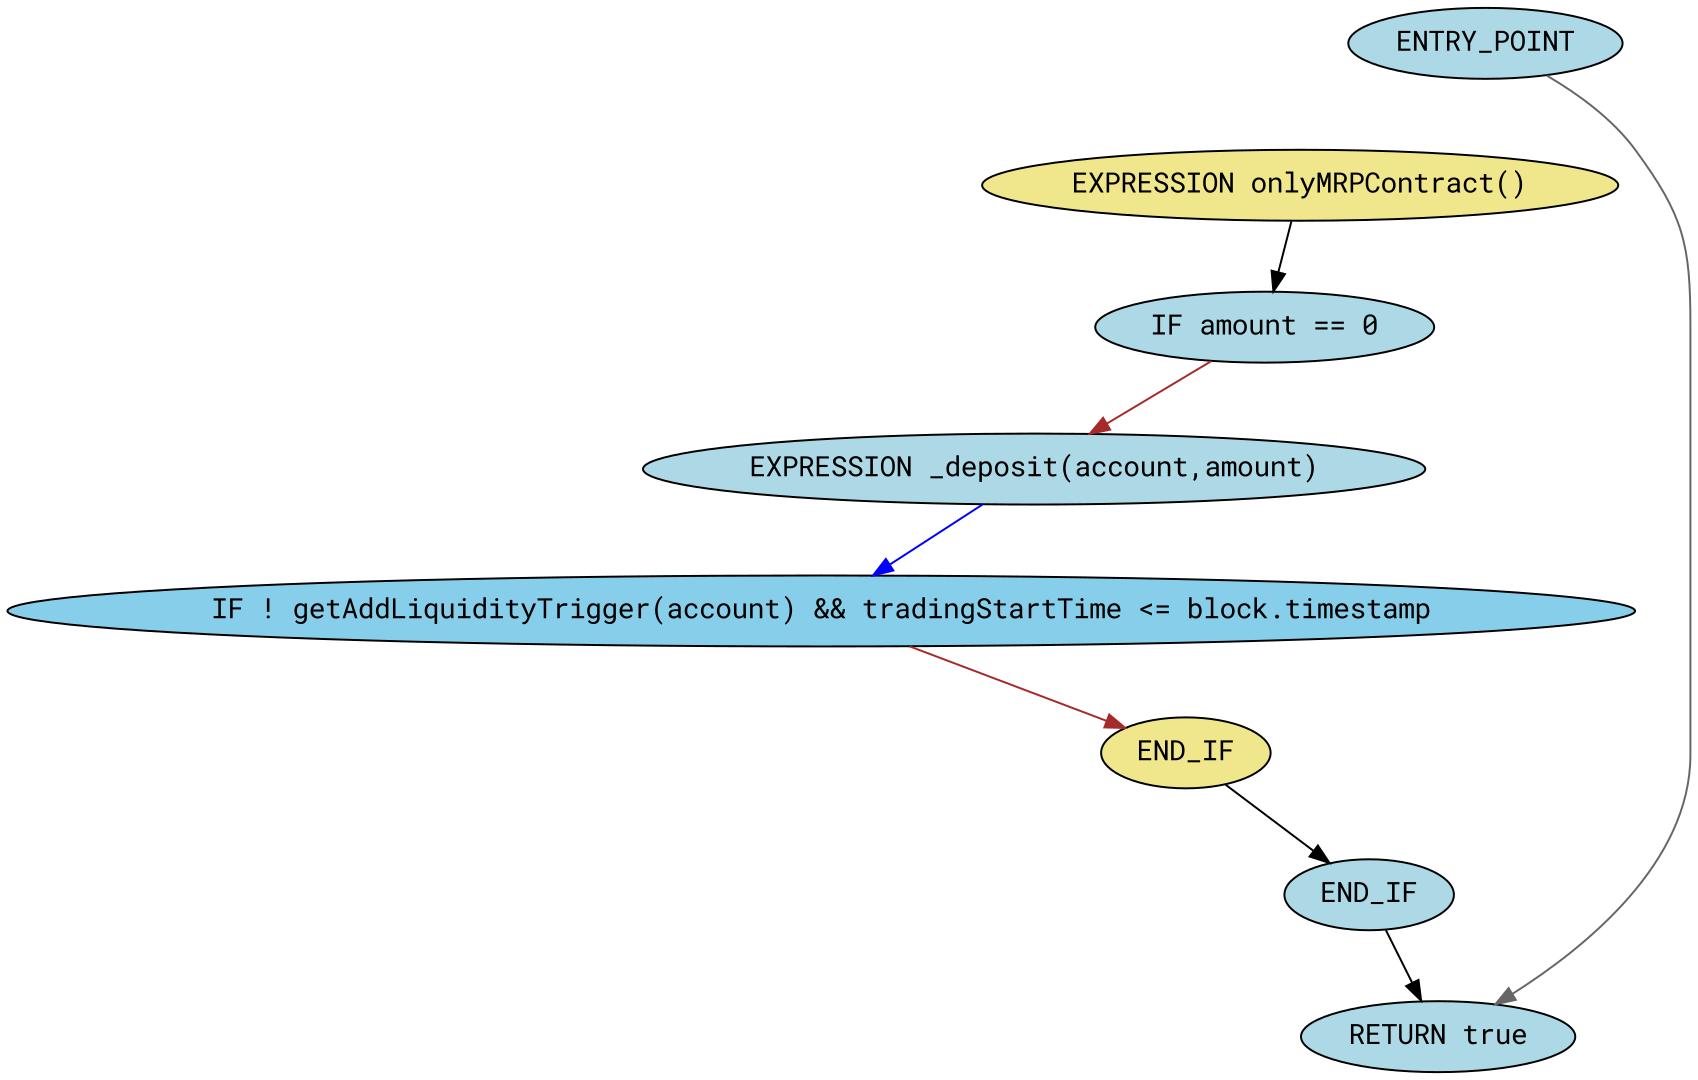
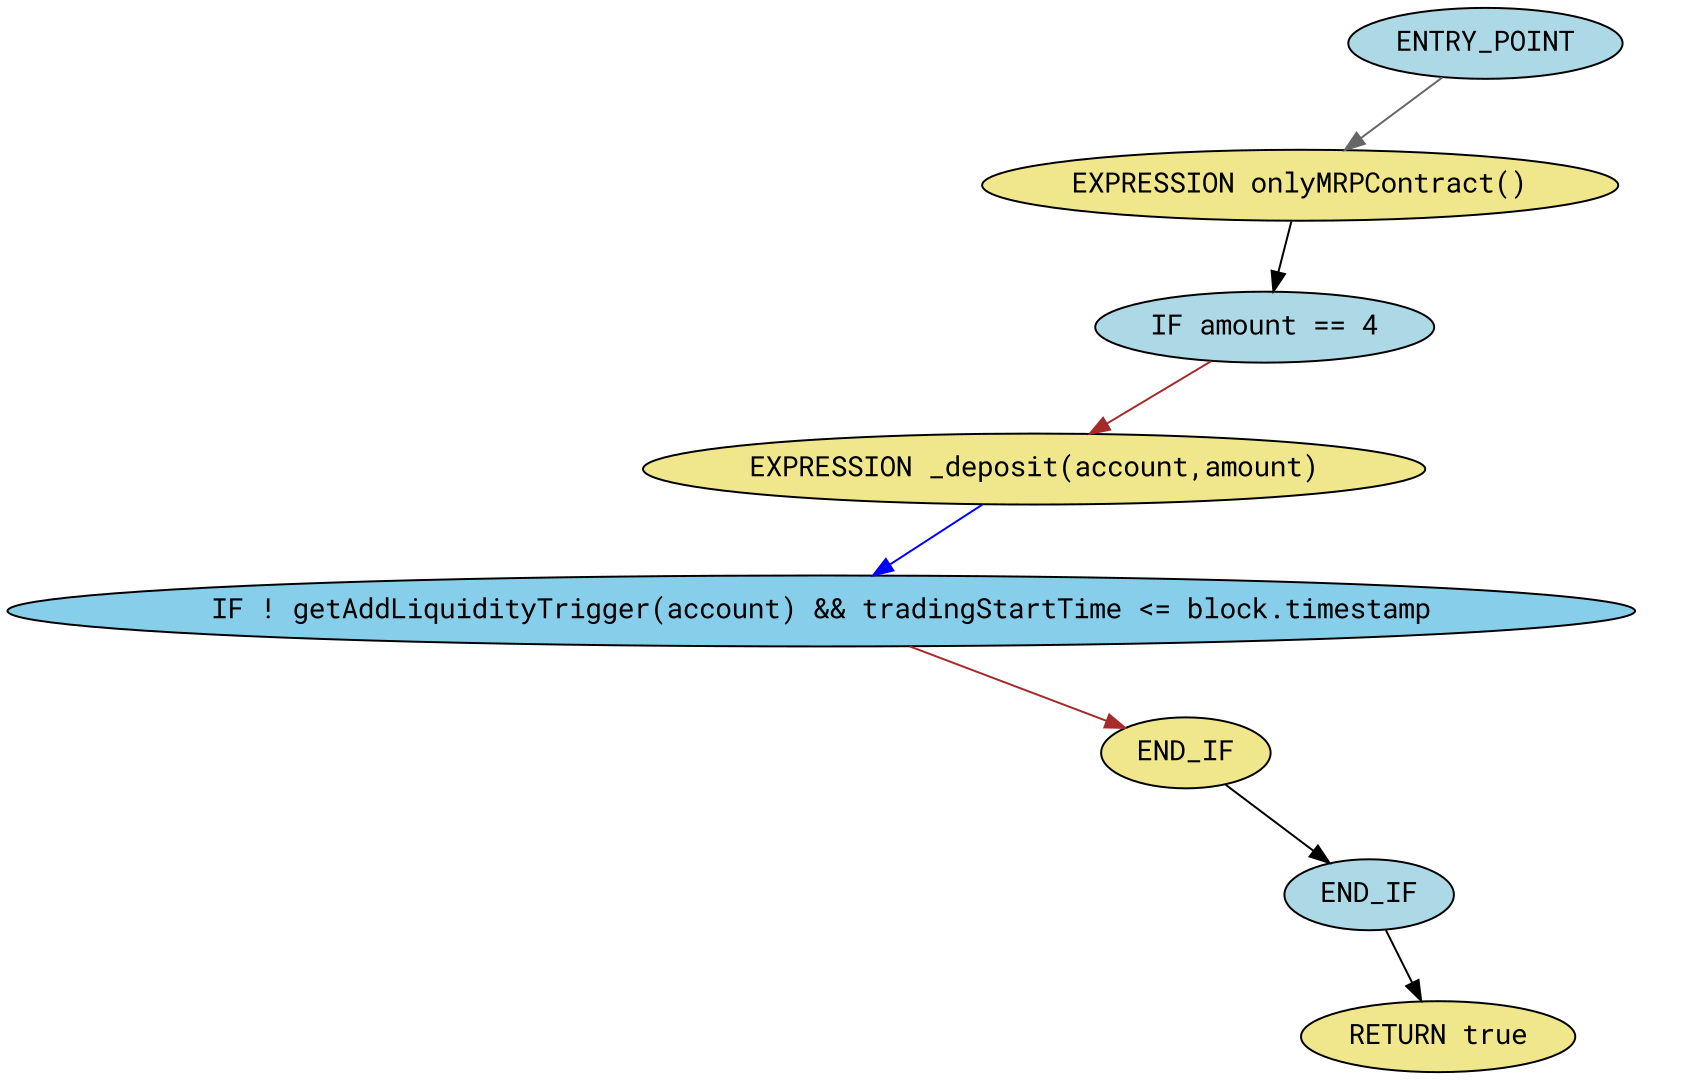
  digraph {
    fontname="Roboto Mono"
    node [fillcolor=lightblue fontname="Roboto Mono" style=filled]
    edge [color=black fontname="Roboto Mono"]
    n1 [label=ENTRY_POINT]
    n2 [fillcolor=khaki label="EXPRESSION onlyMRPContract()"]
-   n3 [label="IF amount == 0"]
-   n4 [label="EXPRESSION _deposit(account,amount)"]
+   n3 [label="IF amount == 4"]
+   n4 [fillcolor=khaki label="EXPRESSION _deposit(account,amount)"]
    n5 [fillcolor=skyblue label="IF ! getAddLiquidityTrigger(account) && tradingStartTime <= block.timestamp"]
    n6 [label=END_IF]
-   n7 [label="RETURN true"]
+   n7 [fillcolor=khaki label="RETURN true"]
    n8 [fillcolor=khaki label=END_IF]
-   n1 -> n7 [color=gray40]
+   n1 -> n2 [color=gray40]
    n2 -> n3
    n3 -> n4 [color=brown]
    n4 -> n5 [color=blue]
    n5 -> n8 [color=brown]
    n6 -> n7
    n8 -> n6
  }
